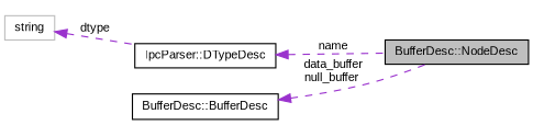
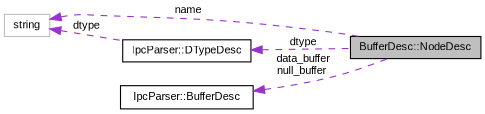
  digraph {
    fontname="Liberation Sans"
    rankdir=LR
    node [color=black fillcolor=white fontname="Liberation Sans" fontsize=10 shape=record style=filled]
    edge [color=darkorchid3 dir=back fontname="Liberation Sans" fontsize=10 labelfontname=Helvetica labelfontsize=10 style=dashed]
    n1 [fillcolor=grey75 fontcolor=black height=0.2 label="BufferDesc::NodeDesc" width=0.4]
    n2 [height=0.2 label="IpcParser::DTypeDesc" width=0.4]
    n3 [color=grey75 height=0.2 label=string width=0.4]
-   n4 [height=0.2 label="BufferDesc::BufferDesc" width=0.4]
-   n2 -> n1 [label=" name"]
+   n4 [height=0.2 label="IpcParser::BufferDesc" width=0.4]
+   n2 -> n1 [label=" dtype"]
+   n3 -> n1 [label=" name"]
    n3 -> n2 [label=" dtype"]
    n4 -> n1 [label=" data_buffer\nnull_buffer"]
  }
